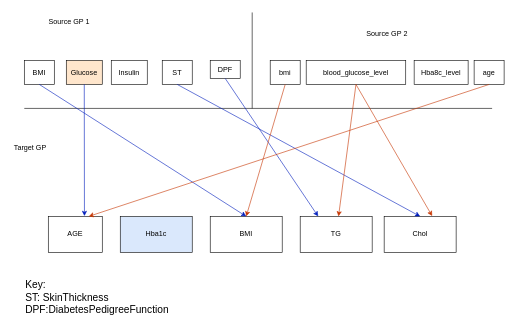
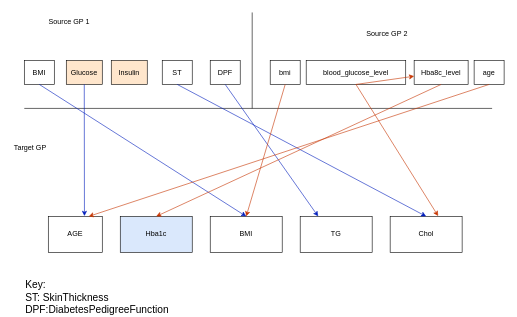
  <mxCell id="0" />
  <mxCell id="1" parent="0" />
  <mxCell id="2" value="" style="endArrow=none;html=1;rounded=0;" parent="1" edge="1"><mxGeometry width="50" height="50" relative="1" as="geometry"><mxPoint x="420" y="180" as="sourcePoint" /><mxPoint x="420" as="targetPoint" y="20" /></mxGeometry></mxCell>
  <mxCell id="3" value="BMI" style="rounded=0;whiteSpace=wrap;html=1;fillColor=default;" parent="1" vertex="1"><mxGeometry x="40" y="100" width="50" height="40" as="geometry" /></mxCell>
  <mxCell id="4" value="bmi" style="rounded=0;whiteSpace=wrap;html=1;" parent="1" vertex="1"><mxGeometry x="450" y="100" width="50" height="40" as="geometry" /></mxCell>
  <mxCell id="5" value="Glucose" style="rounded=0;whiteSpace=wrap;html=1;fillColor=#ffe6cc;" parent="1" vertex="1"><mxGeometry x="110" y="100" width="60" height="40" as="geometry" /></mxCell>
- <mxCell id="6" value="Insulin" style="rounded=0;whiteSpace=wrap;html=1;" parent="1" vertex="1"><mxGeometry x="185" y="100" width="60" height="40" as="geometry" /></mxCell>
+ <mxCell id="6" value="Insulin" style="rounded=0;whiteSpace=wrap;html=1;fillColor=#ffe6cc;" parent="1" vertex="1"><mxGeometry x="185" y="100" width="60" height="40" as="geometry" /></mxCell>
  <mxCell id="7" value="ST" style="rounded=0;whiteSpace=wrap;html=1;" parent="1" vertex="1"><mxGeometry x="270" y="100" width="50" height="40" as="geometry" /></mxCell>
- <mxCell id="8" value="DPF" style="rounded=0;whiteSpace=wrap;html=1;" parent="1" vertex="1"><mxGeometry x="350" y="100" width="50" height="30" as="geometry" /></mxCell>
+ <mxCell id="8" value="DPF" style="rounded=0;whiteSpace=wrap;html=1;" parent="1" vertex="1"><mxGeometry x="350" y="100" width="50" height="40" as="geometry" /></mxCell>
  <mxCell id="9" value="blood_glucose_level" style="rounded=0;whiteSpace=wrap;html=1;" parent="1" vertex="1"><mxGeometry x="510" y="100" width="166" height="40" as="geometry" /></mxCell>
  <mxCell id="10" value="Hba8c_level" style="rounded=0;whiteSpace=wrap;html=1;" parent="1" vertex="1"><mxGeometry x="690" y="100" width="90" height="40" as="geometry" /></mxCell>
  <mxCell id="11" value="age" style="rounded=0;whiteSpace=wrap;html=1;" parent="1" vertex="1"><mxGeometry x="790" y="100" width="50" height="40" as="geometry" /></mxCell>
  <mxCell id="12" value="Source GP 1" style="text;html=1;align=center;verticalAlign=middle;whiteSpace=wrap;rounded=0;" parent="1" vertex="1"><mxGeometry x="70" y="20" width="90" height="30" as="geometry" /></mxCell>
  <mxCell id="13" value="Source GP 2" style="text;html=1;align=center;verticalAlign=middle;whiteSpace=wrap;rounded=0;" parent="1" vertex="1"><mxGeometry x="600" y="40" width="90" height="30" as="geometry" /></mxCell>
  <mxCell id="14" value="" style="endArrow=none;html=1;rounded=0;" parent="1" edge="1"><mxGeometry width="50" height="50" relative="1" as="geometry"><mxPoint x="40" y="180" as="sourcePoint" /><mxPoint x="820" y="180" as="targetPoint" /></mxGeometry></mxCell>
  <mxCell id="15" value="Target GP" style="text;html=1;align=center;verticalAlign=middle;whiteSpace=wrap;rounded=0;" parent="1" vertex="1"><mxGeometry y="230" width="60" height="30" as="geometry" x="20" /></mxCell>
  <mxCell id="16" value="AGE" style="rounded=0;whiteSpace=wrap;html=1;" parent="1" vertex="1"><mxGeometry x="80" y="360" width="90" height="60" as="geometry" /></mxCell>
  <mxCell id="17" value="Hba1c" style="rounded=0;whiteSpace=wrap;html=1;fillColor=#dae8fc;" parent="1" vertex="1"><mxGeometry x="200" y="360" width="120" height="60" as="geometry" /></mxCell>
- <mxCell id="18" value="Chol" style="rounded=0;whiteSpace=wrap;html=1;" parent="1" vertex="1"><mxGeometry x="640" y="360" width="120" height="60" as="geometry" /></mxCell>
+ <mxCell id="18" value="Chol" style="rounded=0;whiteSpace=wrap;html=1;" parent="1" vertex="1"><mxGeometry x="650" y="360" width="120" height="60" as="geometry" /></mxCell>
  <mxCell id="19" value="TG" style="rounded=0;whiteSpace=wrap;html=1;" parent="1" vertex="1"><mxGeometry x="500" y="360" width="120" height="60" as="geometry" /></mxCell>
  <mxCell id="20" value="BMI" style="rounded=0;whiteSpace=wrap;html=1;" parent="1" vertex="1"><mxGeometry x="350" y="360" width="120" height="60" as="geometry" /></mxCell>
  <mxCell id="21" value="" style="endArrow=classic;html=1;rounded=0;fillColor=#0050ef;strokeColor=#001DBC;exitX=0.5;exitY=1;exitDx=0;exitDy=0;entryX=0.5;entryY=0;entryDx=0;entryDy=0;" parent="1" source="3" target="20" edge="1"><mxGeometry width="50" height="50" relative="1" as="geometry"><mxPoint x="520" y="330" as="sourcePoint" /><mxPoint x="570" y="280" as="targetPoint" /></mxGeometry></mxCell>
  <mxCell id="22" value="" style="endArrow=classic;html=1;rounded=0;exitX=0.5;exitY=1;exitDx=0;exitDy=0;entryX=0.67;entryY=-0.01;entryDx=0;entryDy=0;entryPerimeter=0;fillColor=#0050ef;strokeColor=#001DBC;" parent="1" source="5" target="16" edge="1"><mxGeometry width="50" height="50" relative="1" as="geometry"><mxPoint x="520" y="330" as="sourcePoint" /><mxPoint x="570" y="280" as="targetPoint" /></mxGeometry></mxCell>
  <mxCell id="23" value="" style="endArrow=classic;html=1;rounded=0;exitX=0.5;exitY=1;exitDx=0;exitDy=0;entryX=0.5;entryY=0;entryDx=0;entryDy=0;fillColor=#0050ef;strokeColor=#001DBC;" parent="1" source="7" target="18" edge="1"><mxGeometry width="50" height="50" relative="1" as="geometry"><mxPoint x="520" y="330" as="sourcePoint" /><mxPoint x="570" y="280" as="targetPoint" /></mxGeometry></mxCell>
  <mxCell id="24" value="" style="endArrow=classic;html=1;rounded=0;exitX=0.5;exitY=1;exitDx=0;exitDy=0;entryX=0.25;entryY=0;entryDx=0;entryDy=0;fillColor=#0050ef;strokeColor=#001DBC;" parent="1" source="8" target="19" edge="1"><mxGeometry width="50" height="50" relative="1" as="geometry"><mxPoint x="520" y="330" as="sourcePoint" /><mxPoint x="570" y="280" as="targetPoint" /></mxGeometry></mxCell>
  <mxCell id="25" value="" style="endArrow=classic;html=1;rounded=0;exitX=0.5;exitY=1;exitDx=0;exitDy=0;entryX=0.5;entryY=0;entryDx=0;entryDy=0;fillColor=#fa6800;strokeColor=#C73500;" parent="1" source="4" target="20" edge="1"><mxGeometry width="50" height="50" relative="1" as="geometry"><mxPoint x="520" y="330" as="sourcePoint" /><mxPoint x="570" y="280" as="targetPoint" /></mxGeometry></mxCell>
  <mxCell id="26" value="" style="endArrow=classic;html=1;rounded=0;exitX=0.5;exitY=1;exitDx=0;exitDy=0;entryX=0.75;entryY=0;entryDx=0;entryDy=0;fillColor=#fa6800;strokeColor=#C73500;" parent="1" source="11" target="16" edge="1"><mxGeometry width="50" height="50" relative="1" as="geometry"><mxPoint x="520" y="330" as="sourcePoint" /><mxPoint x="570" y="280" as="targetPoint" /></mxGeometry></mxCell>
+ <mxCell id="27" value="" style="endArrow=classic;html=1;rounded=0;exitX=0.5;exitY=1;exitDx=0;exitDy=0;entryX=0.5;entryY=0;entryDx=0;entryDy=0;fillColor=#fa6800;strokeColor=#C73500;" parent="1" source="10" target="17" edge="1"><mxGeometry width="50" height="50" relative="1" as="geometry"><mxPoint x="520" y="330" as="sourcePoint" /><mxPoint x="570" y="280" as="targetPoint" /></mxGeometry></mxCell>
  <mxCell id="28" value="" style="endArrow=classic;html=1;rounded=0;exitX=0.5;exitY=1;exitDx=0;exitDy=0;entryX=0.667;entryY=-0.01;entryDx=0;entryDy=0;entryPerimeter=0;fillColor=#fa6800;strokeColor=#C73500;" parent="1" source="9" target="18" edge="1"><mxGeometry width="50" height="50" relative="1" as="geometry"><mxPoint x="520" y="330" as="sourcePoint" /><mxPoint x="570" y="280" as="targetPoint" /></mxGeometry></mxCell>
- <mxCell id="29" value="" style="endArrow=classic;html=1;rounded=0;exitX=0.5;exitY=1;exitDx=0;exitDy=0;fillColor=#fa6800;strokeColor=#C73500;" parent="1" source="9" target="19" edge="1"><mxGeometry width="50" height="50" relative="1" as="geometry"><mxPoint x="520" y="330" as="sourcePoint" /><mxPoint x="570" y="280" as="targetPoint" /></mxGeometry></mxCell>
+ <mxCell id="29" value="" style="endArrow=classic;html=1;rounded=0;exitX=0.5;exitY=1;exitDx=0;exitDy=0;fillColor=#fa6800;strokeColor=#C73500;" parent="1" source="9" target="10" edge="1"><mxGeometry width="50" height="50" relative="1" as="geometry"><mxPoint x="520" y="330" as="sourcePoint" /><mxPoint x="570" y="280" as="targetPoint" /></mxGeometry></mxCell>
  <mxCell id="30" value="&lt;font style=&quot;font-size: 17px;&quot;&gt;&lt;br&gt;Key:&lt;br&gt;ST: SkinThickness&lt;br&gt;DPF:DiabetesPedigreeFunction&lt;/font&gt;" style="text;html=1;align=left;verticalAlign=middle;whiteSpace=wrap;rounded=0;" parent="1" vertex="1"><mxGeometry x="40" y="470" width="235" height="30" as="geometry" /></mxCell>
